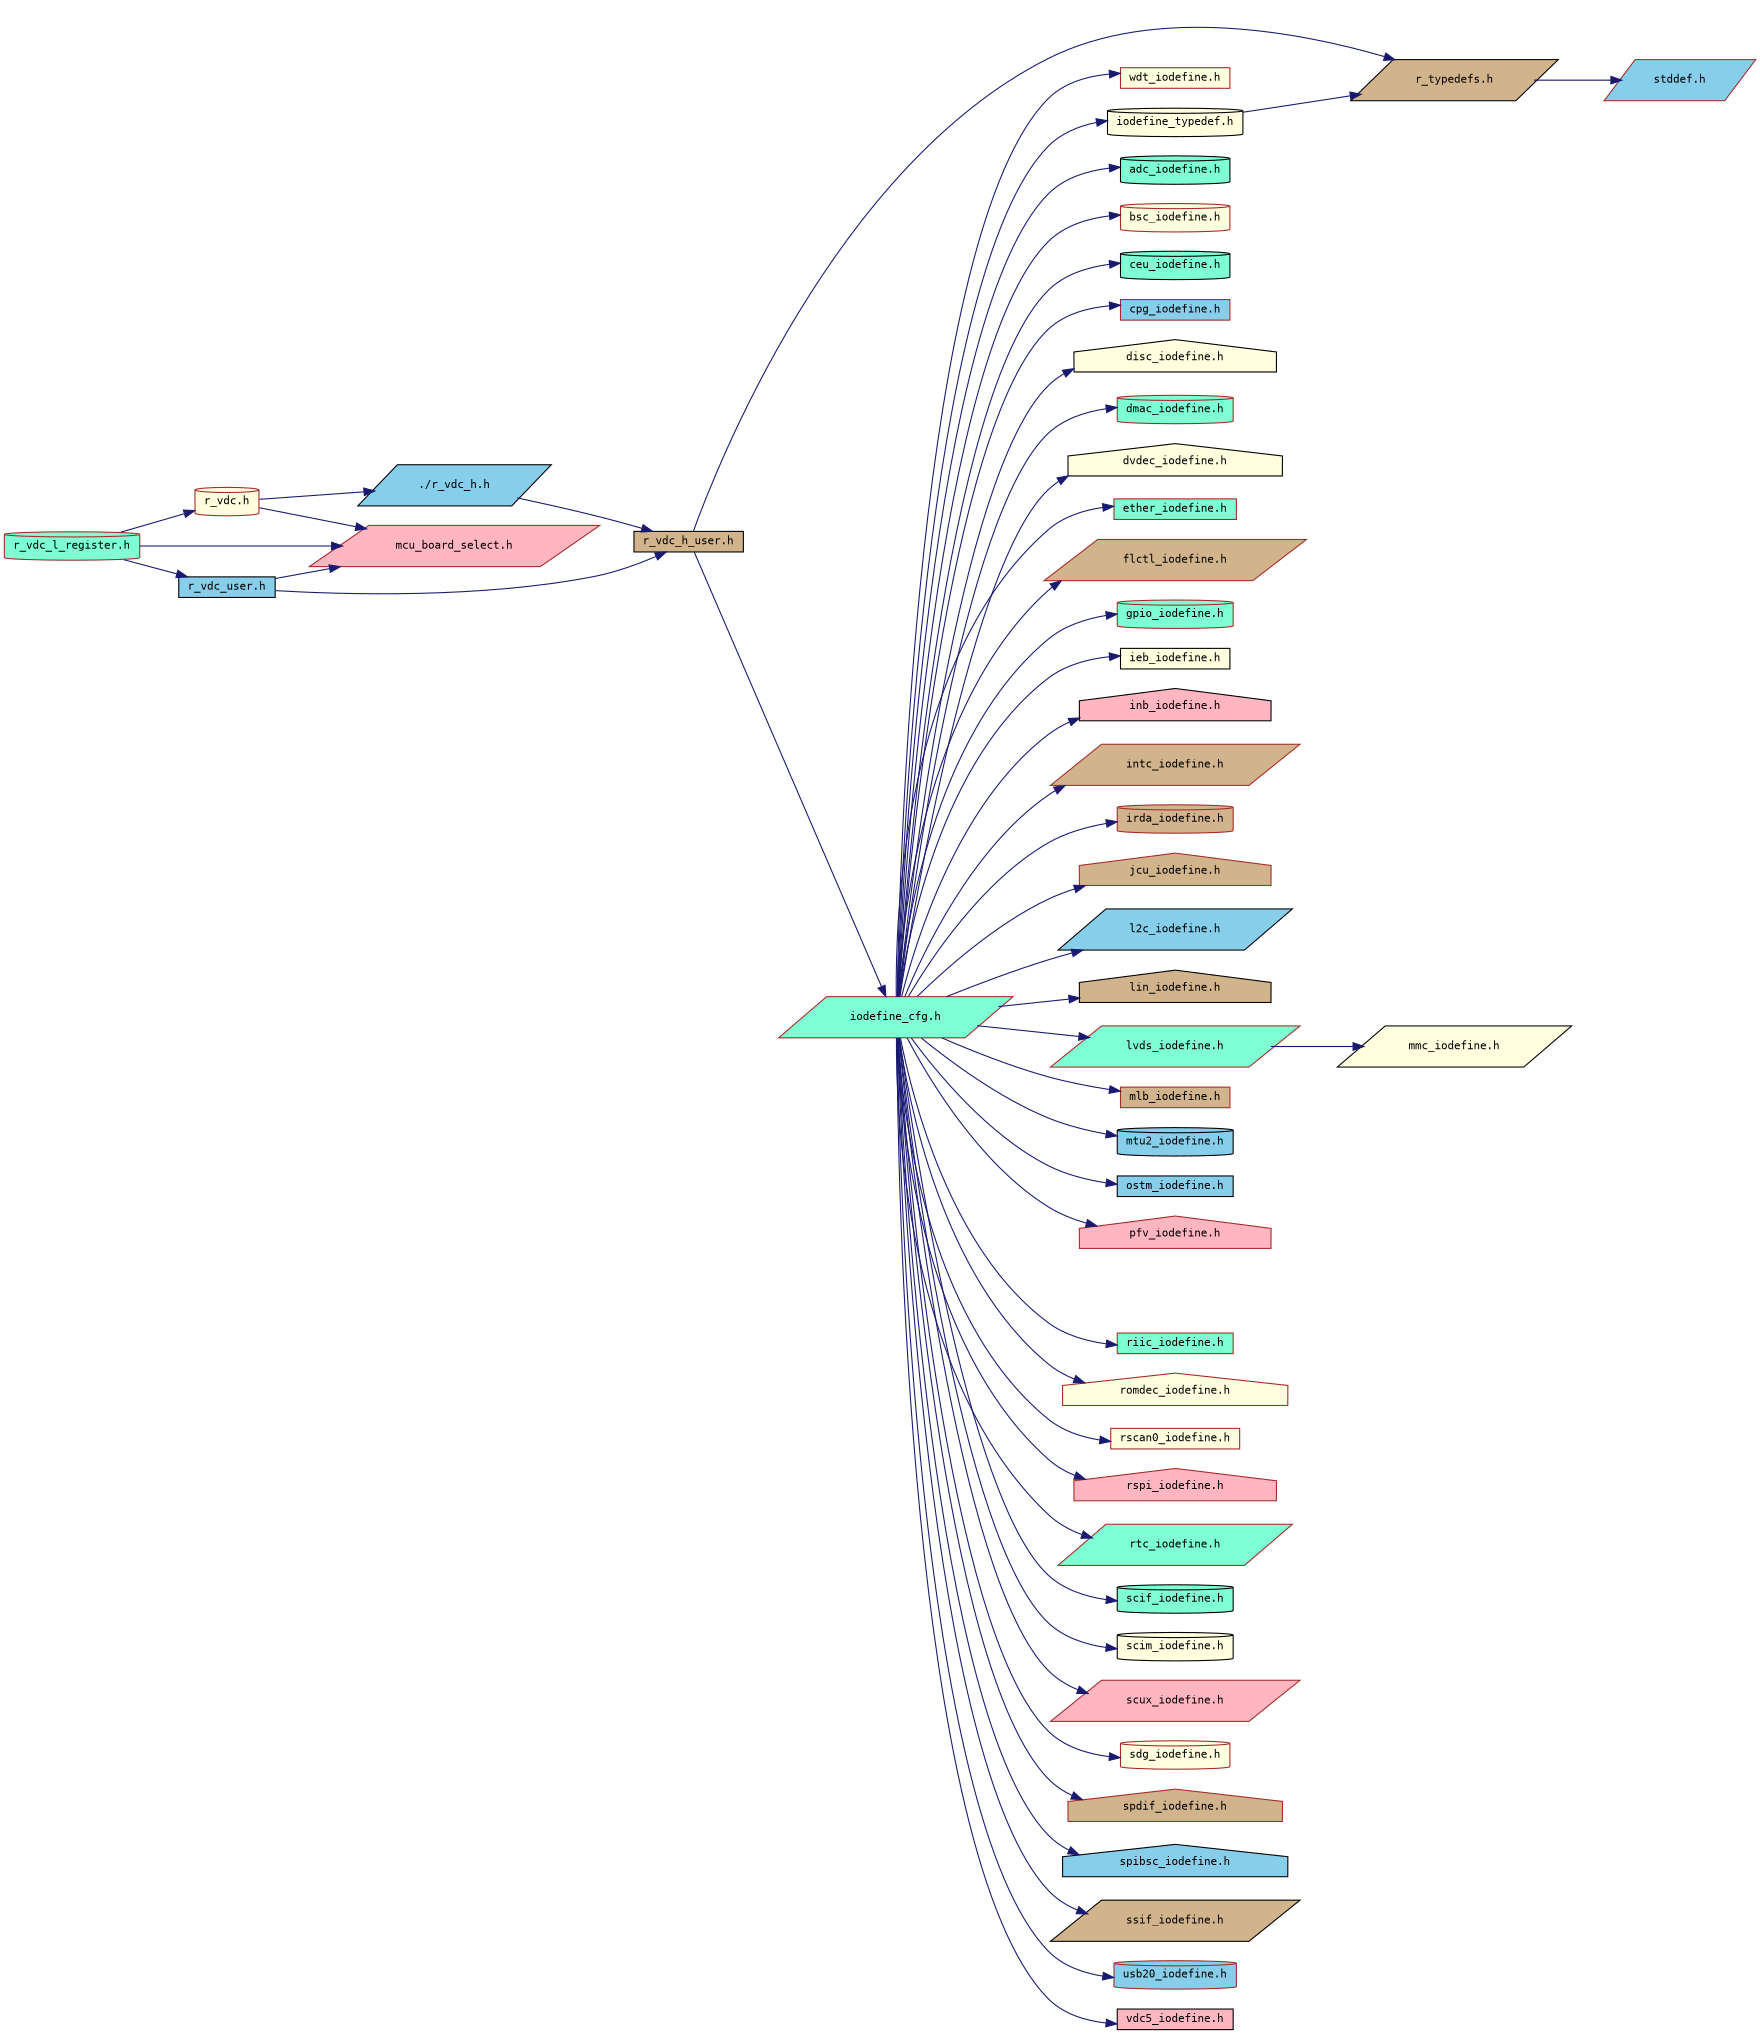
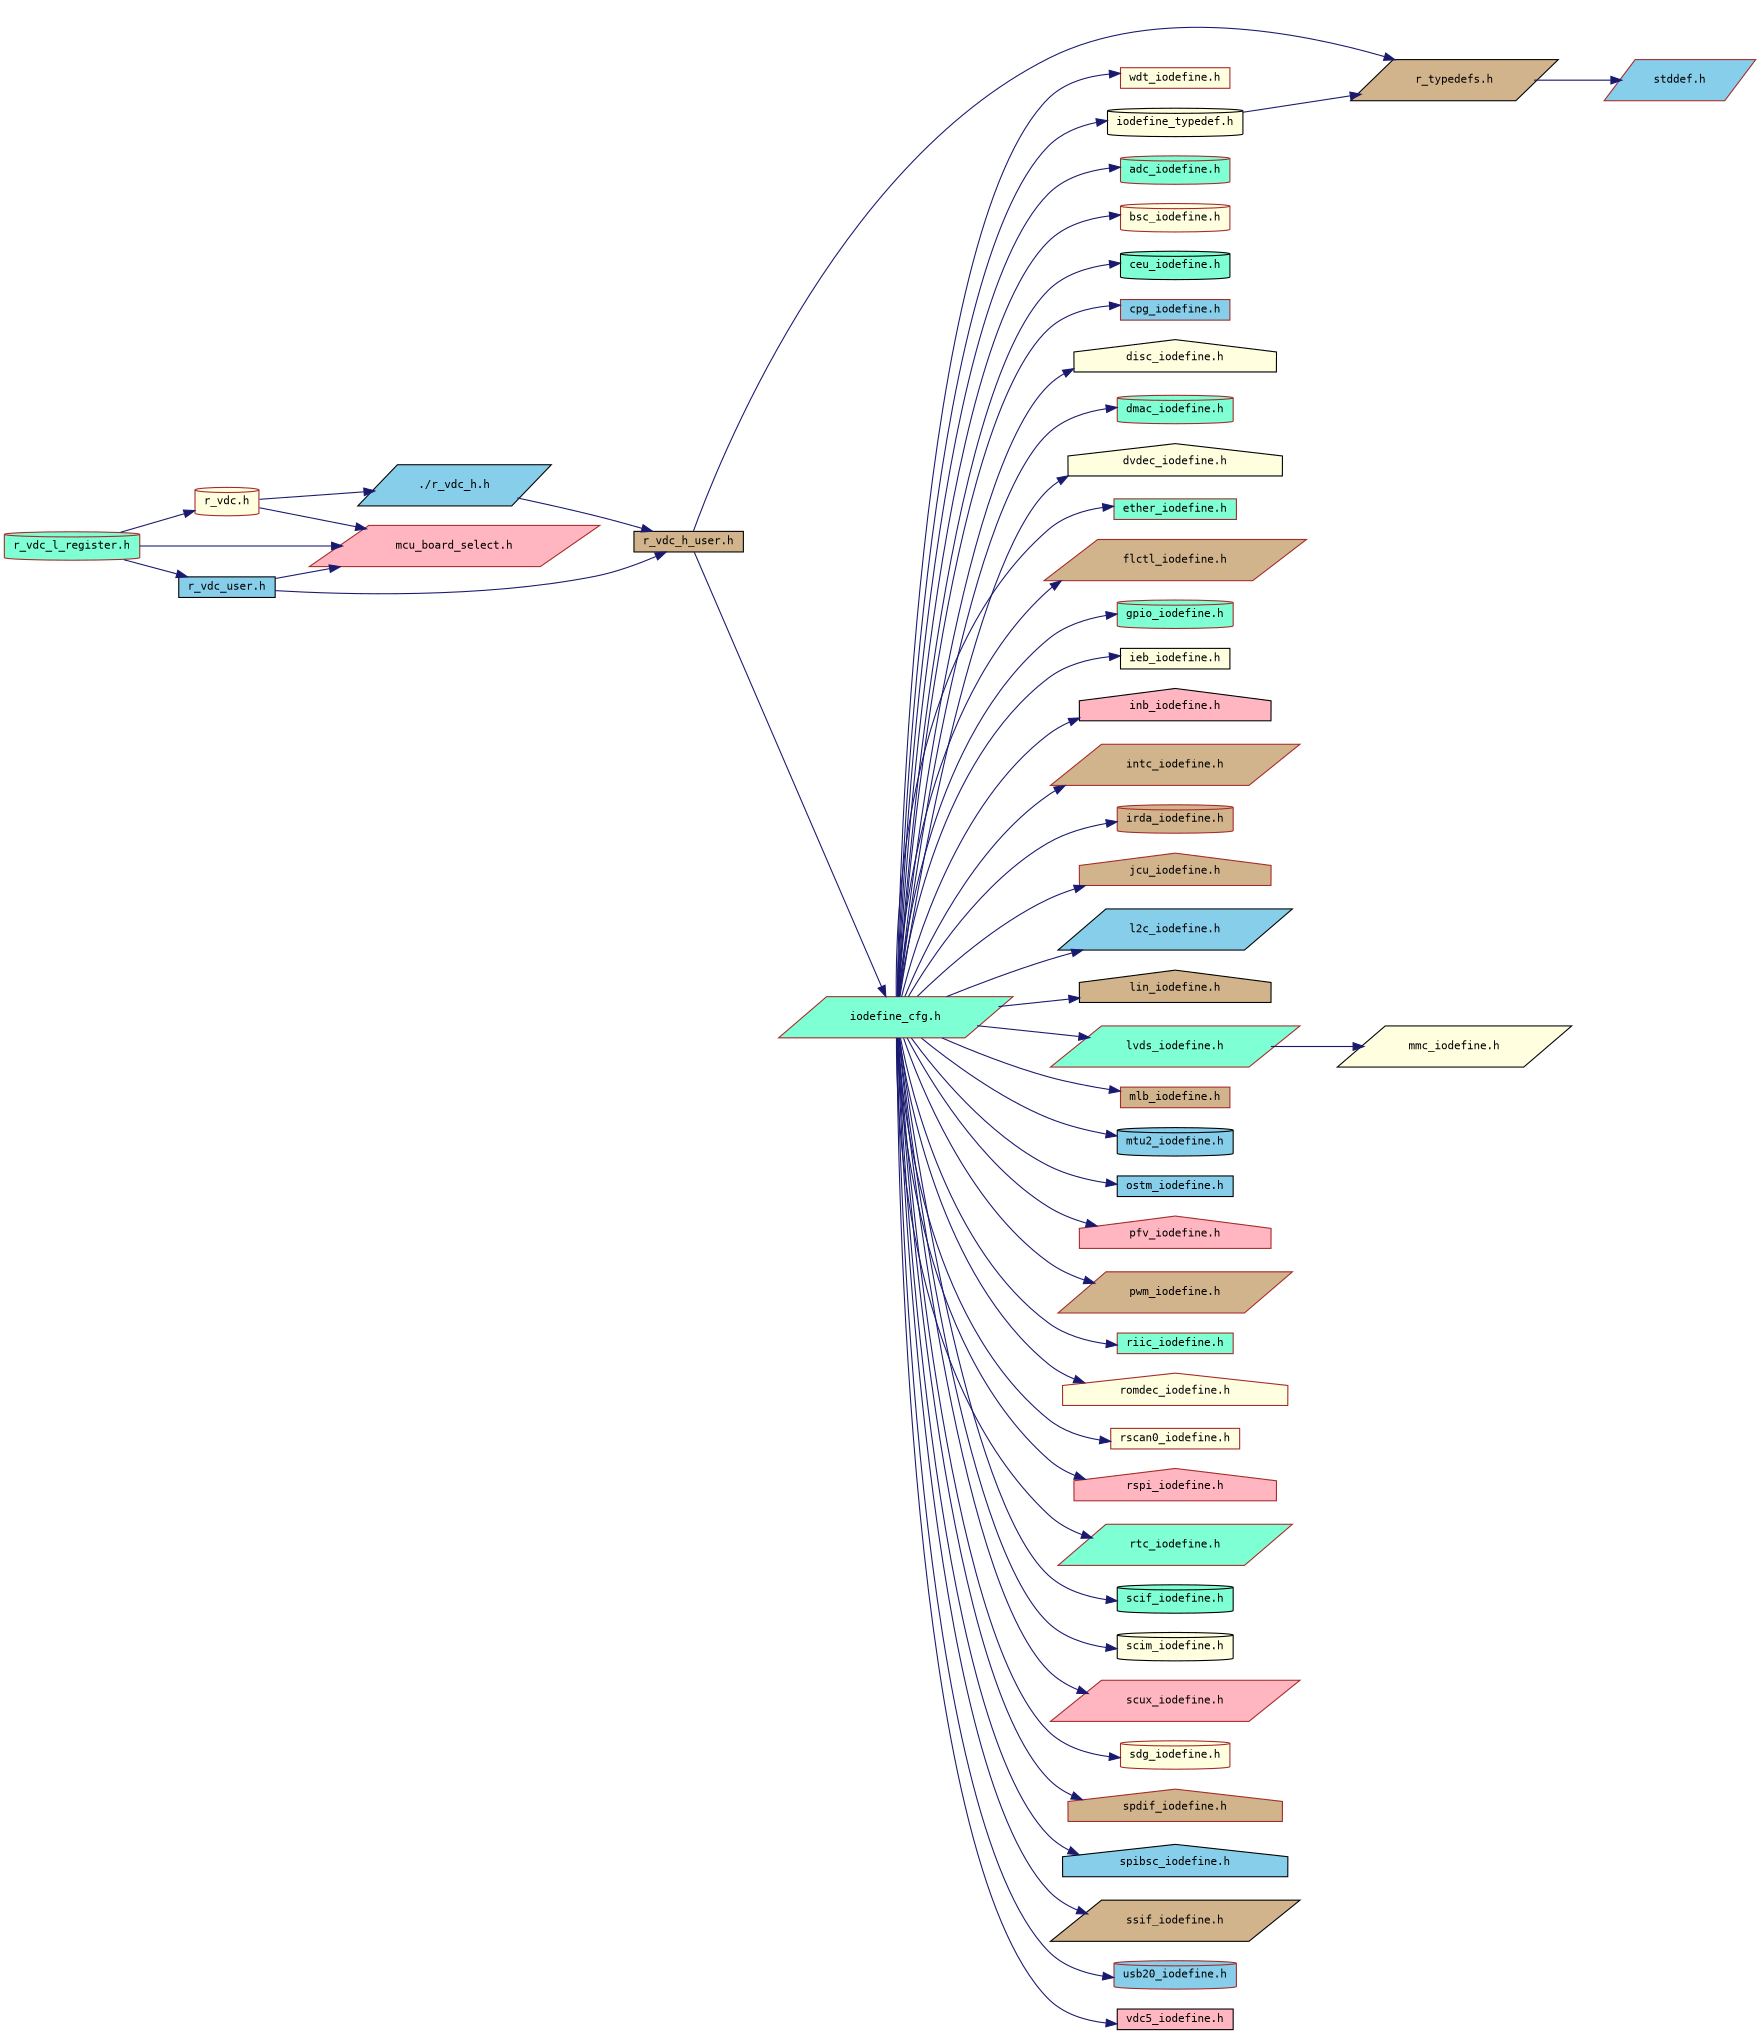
  digraph {
    fontname="DejaVu Sans Mono"
    rankdir=LR
    node [color=brown fillcolor=lightyellow fontname="DejaVu Sans Mono" fontsize=10 shape=cylinder style=filled]
    edge [color=midnightblue fontname="DejaVu Sans Mono" fontsize=10 labelfontname=Helvetica labelfontsize=10 style=solid]
    n1 [fillcolor=aquamarine fontcolor=black height=0.2 label="r_vdc_l_register.h" width=0.4]
    n2 [fillcolor=lightpink height=0.2 label="mcu_board_select.h" shape=parallelogram width=0.4]
    n3 [height=0.2 label="r_vdc.h" width=0.4]
    n4 [color=black fillcolor=skyblue height=0.2 label="r_vdc_user.h" shape=box width=0.4]
    n5 [color=black fillcolor=skyblue height=0.2 label="./r_vdc_h.h" shape=parallelogram width=0.4]
    n6 [color=black fillcolor=tan height=0.2 label="r_vdc_h_user.h" shape=box width=0.4]
    n7 [color=black fillcolor=tan height=0.2 label="r_typedefs.h" shape=parallelogram width=0.4]
    n8 [fillcolor=aquamarine height=0.2 label="iodefine_cfg.h" shape=parallelogram width=0.4]
    n9 [fillcolor=skyblue height=0.2 label="stddef.h" shape=parallelogram width=0.4]
    n10 [color=black height=0.2 label="iodefine_typedef.h" width=0.4]
-   n11 [color=black fillcolor=aquamarine height=0.2 label="adc_iodefine.h" width=0.4]
+   n11 [fillcolor=aquamarine height=0.2 label="adc_iodefine.h" width=0.4]
    n12 [height=0.2 label="bsc_iodefine.h" width=0.4]
    n13 [color=black fillcolor=aquamarine height=0.2 label="ceu_iodefine.h" width=0.4]
    n14 [fillcolor=skyblue height=0.2 label="cpg_iodefine.h" shape=box width=0.4]
    n15 [color=black height=0.2 label="disc_iodefine.h" shape=house width=0.4]
    n16 [fillcolor=aquamarine height=0.2 label="dmac_iodefine.h" width=0.4]
    n17 [color=black height=0.2 label="dvdec_iodefine.h" shape=house width=0.4]
    n18 [fillcolor=aquamarine height=0.2 label="ether_iodefine.h" shape=box width=0.4]
    n19 [fillcolor=tan height=0.2 label="flctl_iodefine.h" shape=parallelogram width=0.4]
    n20 [fillcolor=aquamarine height=0.2 label="gpio_iodefine.h" width=0.4]
    n21 [color=black height=0.2 label="ieb_iodefine.h" shape=box width=0.4]
    n22 [color=black fillcolor=lightpink height=0.2 label="inb_iodefine.h" shape=house width=0.4]
    n23 [fillcolor=tan height=0.2 label="intc_iodefine.h" shape=parallelogram width=0.4]
    n24 [fillcolor=tan height=0.2 label="irda_iodefine.h" width=0.4]
    n25 [fillcolor=tan height=0.2 label="jcu_iodefine.h" shape=house width=0.4]
    n26 [color=black fillcolor=skyblue height=0.2 label="l2c_iodefine.h" shape=parallelogram width=0.4]
    n27 [color=black fillcolor=tan height=0.2 label="lin_iodefine.h" shape=house width=0.4]
    n28 [fillcolor=aquamarine height=0.2 label="lvds_iodefine.h" shape=parallelogram width=0.4]
    n29 [fillcolor=tan height=0.2 label="mlb_iodefine.h" shape=box width=0.4]
    n30 [color=black fillcolor=skyblue height=0.2 label="mtu2_iodefine.h" width=0.4]
    n31 [color=black fillcolor=skyblue height=0.2 label="ostm_iodefine.h" shape=box width=0.4]
    n32 [fillcolor=lightpink height=0.2 label="pfv_iodefine.h" shape=house width=0.4]
+   n33 [fillcolor=tan height=0.2 label="pwm_iodefine.h" shape=parallelogram width=0.4]
    n34 [fillcolor=aquamarine height=0.2 label="riic_iodefine.h" shape=box width=0.4]
    n35 [height=0.2 label="romdec_iodefine.h" shape=house width=0.4]
    n36 [height=0.2 label="rscan0_iodefine.h" shape=box width=0.4]
    n37 [fillcolor=lightpink height=0.2 label="rspi_iodefine.h" shape=house width=0.4]
    n38 [fillcolor=aquamarine height=0.2 label="rtc_iodefine.h" shape=parallelogram width=0.4]
    n39 [color=black fillcolor=aquamarine height=0.2 label="scif_iodefine.h" width=0.4]
    n40 [color=black height=0.2 label="scim_iodefine.h" width=0.4]
    n41 [fillcolor=lightpink height=0.2 label="scux_iodefine.h" shape=parallelogram width=0.4]
    n42 [height=0.2 label="sdg_iodefine.h" width=0.4]
    n43 [fillcolor=tan height=0.2 label="spdif_iodefine.h" shape=house width=0.4]
    n44 [color=black fillcolor=skyblue height=0.2 label="spibsc_iodefine.h" shape=house width=0.4]
    n45 [color=black fillcolor=tan height=0.2 label="ssif_iodefine.h" shape=parallelogram width=0.4]
    n46 [fillcolor=skyblue height=0.2 label="usb20_iodefine.h" width=0.4]
    n47 [color=black fillcolor=lightpink height=0.2 label="vdc5_iodefine.h" shape=box width=0.4]
    n48 [height=0.2 label="wdt_iodefine.h" shape=box width=0.4]
    n49 [color=black height=0.2 label="mmc_iodefine.h" shape=parallelogram width=0.4]
    n1 -> n2
    n1 -> n3
    n1 -> n4
    n3 -> n2
    n3 -> n5
    n4 -> n2
    n4 -> n6
    n5 -> n6
    n6 -> n7
    n6 -> n8
    n7 -> n9
    n8 -> n10
    n8 -> n11
    n8 -> n12
    n8 -> n13
    n8 -> n14
    n8 -> n15
    n8 -> n16
    n8 -> n17
    n8 -> n18
    n8 -> n19
    n8 -> n20
    n8 -> n21
    n8 -> n22
    n8 -> n23
    n8 -> n24
    n8 -> n25
    n8 -> n26
    n8 -> n27
    n8 -> n28
    n8 -> n29
    n8 -> n30
    n8 -> n31
    n8 -> n32
+   n8 -> n33
    n8 -> n34
    n8 -> n35
    n8 -> n36
    n8 -> n37
    n8 -> n38
    n8 -> n39
    n8 -> n40
    n8 -> n41
    n8 -> n42
    n8 -> n43
    n8 -> n44
    n8 -> n45
    n8 -> n46
    n8 -> n47
    n8 -> n48
    n10 -> n7
    n28 -> n49
  }
